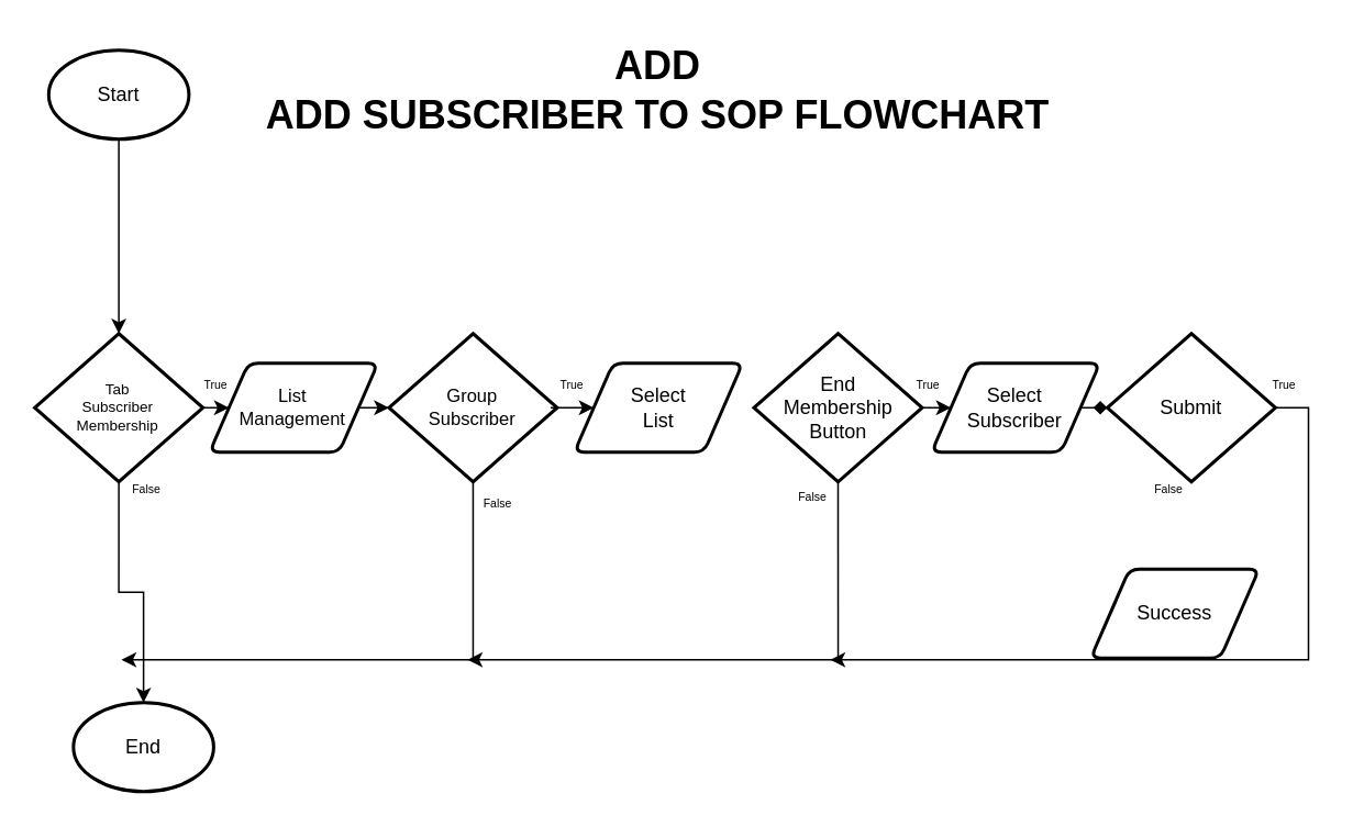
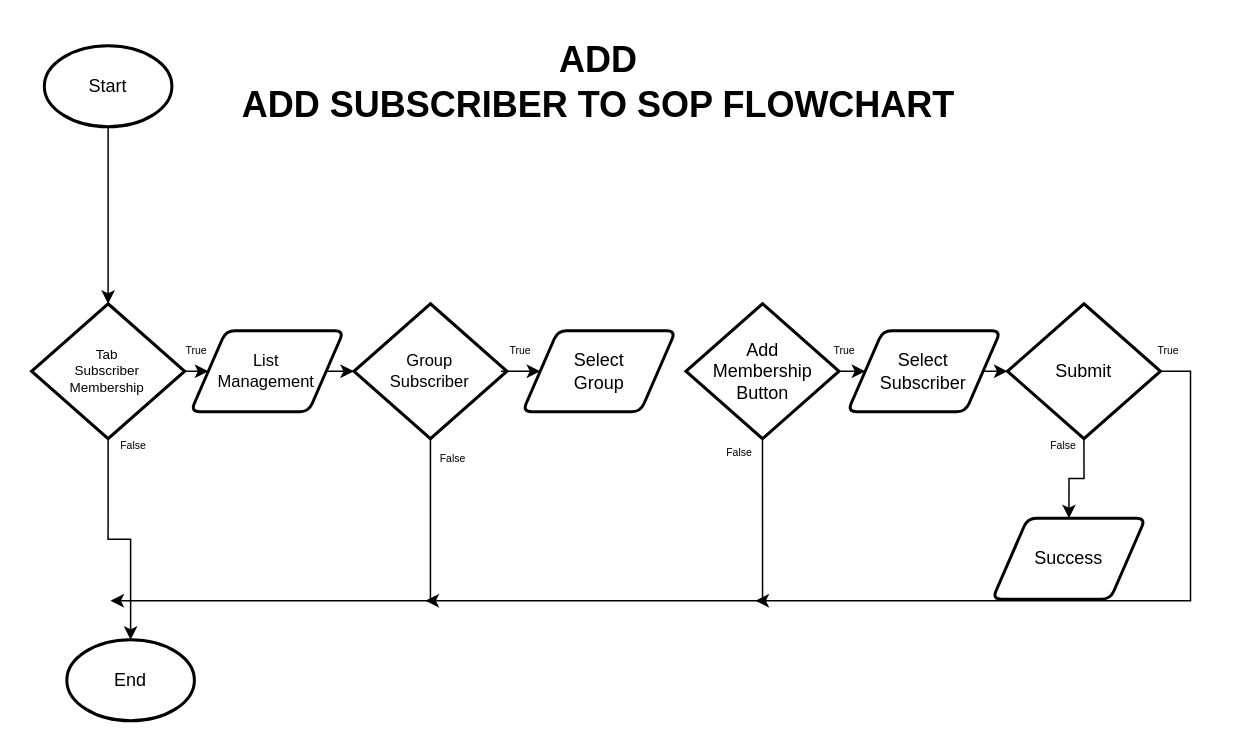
  <mxCell id="0" />
  <mxCell id="1" parent="0" />
  <mxCell id="2" value="ADD SUBSCRIBER TO SOP FLOWCHART" style="text;strokeColor=none;fillColor=none;html=1;fontSize=24;fontStyle=1;verticalAlign=middle;align=center;" vertex="1" parent="1"><mxGeometry x="348" y="50" width="100" height="40" as="geometry" /></mxCell>
  <mxCell id="3" value="ADD" style="text;strokeColor=none;fillColor=none;html=1;fontSize=24;fontStyle=1;verticalAlign=middle;align=center;" vertex="1" parent="1"><mxGeometry x="348" y="20" width="100" height="40" as="geometry" /></mxCell>
  <mxCell id="4" value="Start" style="strokeWidth=2;html=1;shape=mxgraph.flowchart.start_1;whiteSpace=wrap;" vertex="1" parent="1"><mxGeometry x="28.885" y="30" width="85.055" height="54" as="geometry" /></mxCell>
  <mxCell id="5" style="edgeStyle=orthogonalEdgeStyle;rounded=0;orthogonalLoop=1;jettySize=auto;html=1;exitX=1;exitY=0.5;exitDx=0;exitDy=0;exitPerimeter=0;entryX=0;entryY=0.5;entryDx=0;entryDy=0;" edge="1" parent="1" source="6" target="7"><mxGeometry relative="1" as="geometry" /></mxCell>
  <mxCell id="6" value="Tab&lt;div&gt;Subscriber&lt;/div&gt;&lt;div&gt;Membership&lt;/div&gt;" style="strokeWidth=2;html=1;shape=mxgraph.flowchart.decision;whiteSpace=wrap;fontSize=9;" vertex="1" parent="1"><mxGeometry x="20.38" y="202" width="102.066" height="90" as="geometry" /></mxCell>
  <mxCell id="7" value="List&lt;div style=&quot;font-size: 11px;&quot;&gt;Management&lt;/div&gt;" style="shape=parallelogram;html=1;strokeWidth=2;perimeter=parallelogramPerimeter;whiteSpace=wrap;rounded=1;arcSize=12;size=0.23;fontSize=11;" vertex="1" parent="1"><mxGeometry x="126.475" y="220" width="102.066" height="54" as="geometry" /></mxCell>
  <mxCell id="8" style="edgeStyle=orthogonalEdgeStyle;rounded=0;orthogonalLoop=1;jettySize=auto;html=1;exitX=0.5;exitY=1;exitDx=0;exitDy=0;exitPerimeter=0;" edge="1" parent="1" source="9"><mxGeometry relative="1" as="geometry"><mxPoint x="73" y="400" as="targetPoint" /><Array as="points"><mxPoint x="286" y="400" /></Array></mxGeometry></mxCell>
  <mxCell id="9" value="Group&lt;div style=&quot;font-size: 11px;&quot;&gt;Subscriber&lt;/div&gt;" style="strokeWidth=2;html=1;shape=mxgraph.flowchart.decision;whiteSpace=wrap;fontSize=11;" vertex="1" parent="1"><mxGeometry x="235.256" y="202" width="102.066" height="90" as="geometry" /></mxCell>
  <mxCell id="10" value="End" style="strokeWidth=2;html=1;shape=mxgraph.flowchart.start_1;whiteSpace=wrap;" vertex="1" parent="1"><mxGeometry x="43.885" y="426" width="85.055" height="54" as="geometry" /></mxCell>
  <mxCell id="11" style="edgeStyle=orthogonalEdgeStyle;rounded=0;orthogonalLoop=1;jettySize=auto;html=1;exitX=0.5;exitY=1;exitDx=0;exitDy=0;exitPerimeter=0;entryX=0.5;entryY=0;entryDx=0;entryDy=0;entryPerimeter=0;" edge="1" parent="1" source="4" target="6"><mxGeometry relative="1" as="geometry" /></mxCell>
  <mxCell id="12" style="edgeStyle=orthogonalEdgeStyle;rounded=0;orthogonalLoop=1;jettySize=auto;html=1;exitX=0.5;exitY=1;exitDx=0;exitDy=0;exitPerimeter=0;entryX=0.5;entryY=0;entryDx=0;entryDy=0;entryPerimeter=0;" edge="1" parent="1" source="6" target="10"><mxGeometry relative="1" as="geometry" /></mxCell>
  <mxCell id="13" style="edgeStyle=orthogonalEdgeStyle;rounded=0;orthogonalLoop=1;jettySize=auto;html=1;exitX=1;exitY=0.5;exitDx=0;exitDy=0;entryX=0;entryY=0.5;entryDx=0;entryDy=0;entryPerimeter=0;" edge="1" parent="1" source="7" target="9"><mxGeometry relative="1" as="geometry" /></mxCell>
  <mxCell id="14" value="False" style="text;html=1;align=center;verticalAlign=middle;whiteSpace=wrap;rounded=0;fontSize=7;" vertex="1" parent="1"><mxGeometry x="276.216" y="292" width="51.033" height="27" as="geometry" /></mxCell>
  <mxCell id="15" value="True" style="text;html=1;align=center;verticalAlign=middle;whiteSpace=wrap;rounded=0;fontSize=7;" vertex="1" parent="1"><mxGeometry x="320.578" y="220" width="51.033" height="27" as="geometry" /></mxCell>
  <mxCell id="16" value="True" style="text;html=1;align=center;verticalAlign=middle;whiteSpace=wrap;rounded=0;fontSize=7;" vertex="1" parent="1"><mxGeometry x="105.435" y="220" width="51.033" height="27" as="geometry" /></mxCell>
  <mxCell id="17" value="False" style="text;html=1;align=center;verticalAlign=middle;whiteSpace=wrap;rounded=0;fontSize=7;" vertex="1" parent="1"><mxGeometry x="62.907" y="283" width="51.033" height="27" as="geometry" /></mxCell>
- <mxCell id="18" value="Select&lt;div&gt;List&lt;/div&gt;" style="shape=parallelogram;html=1;strokeWidth=2;perimeter=parallelogramPerimeter;whiteSpace=wrap;rounded=1;arcSize=12;size=0.23;" vertex="1" parent="1"><mxGeometry x="347.725" y="220" width="102.066" height="54" as="geometry" /></mxCell>
+ <mxCell id="18" value="Select&lt;div&gt;Group&lt;/div&gt;" style="shape=parallelogram;html=1;strokeWidth=2;perimeter=parallelogramPerimeter;whiteSpace=wrap;rounded=1;arcSize=12;size=0.23;" vertex="1" parent="1"><mxGeometry x="347.725" y="220" width="102.066" height="54" as="geometry" /></mxCell>
  <mxCell id="19" style="edgeStyle=orthogonalEdgeStyle;rounded=0;orthogonalLoop=1;jettySize=auto;html=1;exitX=0.25;exitY=1;exitDx=0;exitDy=0;entryX=0;entryY=0.5;entryDx=0;entryDy=0;" edge="1" parent="1" source="15" target="18"><mxGeometry relative="1" as="geometry" /></mxCell>
  <mxCell id="20" style="edgeStyle=orthogonalEdgeStyle;rounded=0;orthogonalLoop=1;jettySize=auto;html=1;exitX=1;exitY=0.5;exitDx=0;exitDy=0;exitPerimeter=0;entryX=0;entryY=0.5;entryDx=0;entryDy=0;" edge="1" parent="1" source="22" target="23"><mxGeometry relative="1" as="geometry" /></mxCell>
  <mxCell id="21" style="edgeStyle=orthogonalEdgeStyle;rounded=0;orthogonalLoop=1;jettySize=auto;html=1;exitX=0.5;exitY=1;exitDx=0;exitDy=0;exitPerimeter=0;" edge="1" parent="1" source="22"><mxGeometry relative="1" as="geometry"><mxPoint x="283" y="400" as="targetPoint" /><Array as="points"><mxPoint x="508" y="400" /></Array></mxGeometry></mxCell>
- <mxCell id="22" value="End&lt;div&gt;Membership&lt;/div&gt;&lt;div&gt;Button&lt;/div&gt;" style="strokeWidth=2;html=1;shape=mxgraph.flowchart.decision;whiteSpace=wrap;" vertex="1" parent="1"><mxGeometry x="456.622" y="202" width="102.066" height="90" as="geometry" /></mxCell>
+ <mxCell id="22" value="Add&lt;div&gt;Membership&lt;/div&gt;&lt;div&gt;Button&lt;/div&gt;" style="strokeWidth=2;html=1;shape=mxgraph.flowchart.decision;whiteSpace=wrap;" vertex="1" parent="1"><mxGeometry x="456.622" y="202" width="102.066" height="90" as="geometry" /></mxCell>
  <mxCell id="23" value="Select&lt;div&gt;Subscriber&lt;/div&gt;" style="shape=parallelogram;html=1;strokeWidth=2;perimeter=parallelogramPerimeter;whiteSpace=wrap;rounded=1;arcSize=12;size=0.23;" vertex="1" parent="1"><mxGeometry x="564.392" y="220" width="102.066" height="54" as="geometry" /></mxCell>
+ <mxCell id="24" style="edgeStyle=orthogonalEdgeStyle;rounded=0;orthogonalLoop=1;jettySize=auto;html=1;exitX=0.5;exitY=1;exitDx=0;exitDy=0;exitPerimeter=0;entryX=0.5;entryY=0;entryDx=0;entryDy=0;" edge="1" parent="1" source="26" target="29"><mxGeometry relative="1" as="geometry" /></mxCell>
  <mxCell id="25" style="edgeStyle=orthogonalEdgeStyle;rounded=0;orthogonalLoop=1;jettySize=auto;html=1;exitX=1;exitY=0.5;exitDx=0;exitDy=0;exitPerimeter=0;" edge="1" parent="1" source="26"><mxGeometry relative="1" as="geometry"><mxPoint x="503" y="400" as="targetPoint" /><Array as="points"><mxPoint x="793" y="247" /><mxPoint x="793" y="400" /><mxPoint x="513" y="400" /></Array></mxGeometry></mxCell>
  <mxCell id="26" value="Submit" style="strokeWidth=2;html=1;shape=mxgraph.flowchart.decision;whiteSpace=wrap;" vertex="1" parent="1"><mxGeometry x="670.934" y="202" width="102.066" height="90" as="geometry" /></mxCell>
- <mxCell id="27" style="edgeStyle=orthogonalEdgeStyle;rounded=0;orthogonalLoop=1;jettySize=auto;html=1;exitX=1;exitY=0.5;exitDx=0;exitDy=0;entryX=0;entryY=0.5;entryDx=0;entryDy=0;entryPerimeter=0;endArrow=diamond;" edge="1" parent="1" source="23" target="26"><mxGeometry relative="1" as="geometry" /></mxCell>
+ <mxCell id="27" style="edgeStyle=orthogonalEdgeStyle;rounded=0;orthogonalLoop=1;jettySize=auto;html=1;exitX=1;exitY=0.5;exitDx=0;exitDy=0;entryX=0;entryY=0.5;entryDx=0;entryDy=0;entryPerimeter=0;" edge="1" parent="1" source="23" target="26"><mxGeometry relative="1" as="geometry" /></mxCell>
  <mxCell id="28" style="edgeStyle=orthogonalEdgeStyle;rounded=0;orthogonalLoop=1;jettySize=auto;html=1;exitX=0.5;exitY=1;exitDx=0;exitDy=0;" edge="1" parent="1" source="29"><mxGeometry relative="1" as="geometry"><mxPoint x="721.636" y="400" as="targetPoint" /></mxGeometry></mxCell>
  <mxCell id="29" value="Success" style="shape=parallelogram;html=1;strokeWidth=2;perimeter=parallelogramPerimeter;whiteSpace=wrap;rounded=1;arcSize=12;size=0.23;" vertex="1" parent="1"><mxGeometry x="660.932" y="345" width="102.066" height="54" as="geometry" /></mxCell>
  <mxCell id="30" value="True" style="text;html=1;align=center;verticalAlign=middle;whiteSpace=wrap;rounded=0;fontSize=7;" vertex="1" parent="1"><mxGeometry x="536.998" y="220" width="51.033" height="27" as="geometry" /></mxCell>
  <mxCell id="31" value="False" style="text;html=1;align=center;verticalAlign=middle;whiteSpace=wrap;rounded=0;fontSize=7;" vertex="1" parent="1"><mxGeometry x="466.996" y="288" width="51.033" height="27" as="geometry" /></mxCell>
  <mxCell id="32" value="True" style="text;html=1;align=center;verticalAlign=middle;whiteSpace=wrap;rounded=0;fontSize=7;" vertex="1" parent="1"><mxGeometry x="752.998" y="220" width="51.033" height="27" as="geometry" /></mxCell>
  <mxCell id="33" value="False" style="text;html=1;align=center;verticalAlign=middle;whiteSpace=wrap;rounded=0;fontSize=7;" vertex="1" parent="1"><mxGeometry x="682.996" y="283" width="51.033" height="27" as="geometry" /></mxCell>
